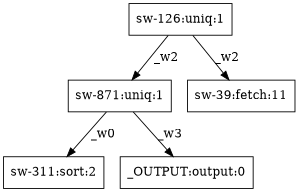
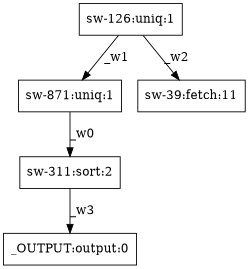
  digraph {
    node [shape=box]
    n1 [label="sw-126:uniq:1"]
    n2 [label="sw-871:uniq:1"]
    n3 [label="sw-39:fetch:11"]
    n4 [label="sw-311:sort:2"]
    n5 [label="_OUTPUT:output:0"]
-   n1 -> n2 [label=_w2]
+   n1 -> n2 [label=_w1]
    n1 -> n3 [label=_w2]
    n2 -> n4 [label=_w0]
-   n2 -> n5 [label=_w3]
+   n4 -> n5 [label=_w3]
  }
